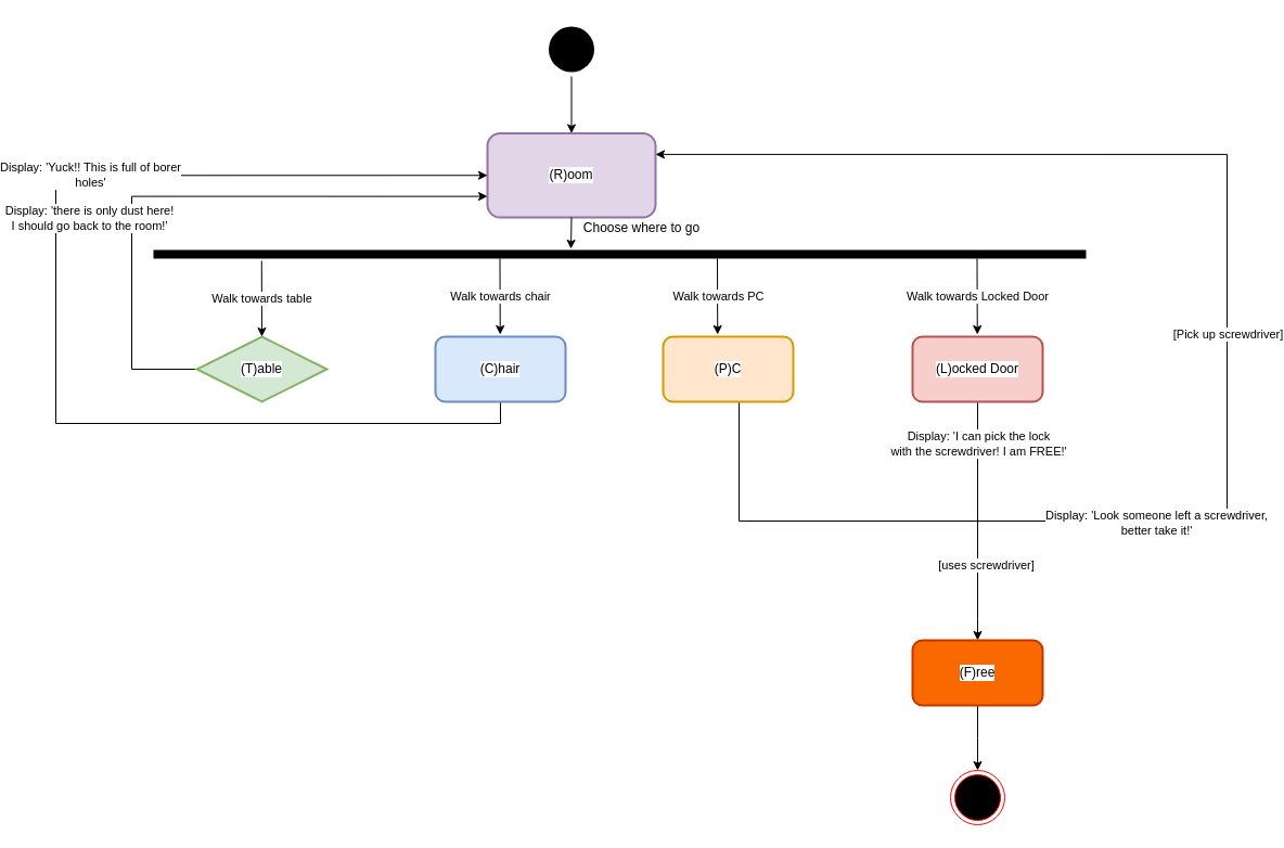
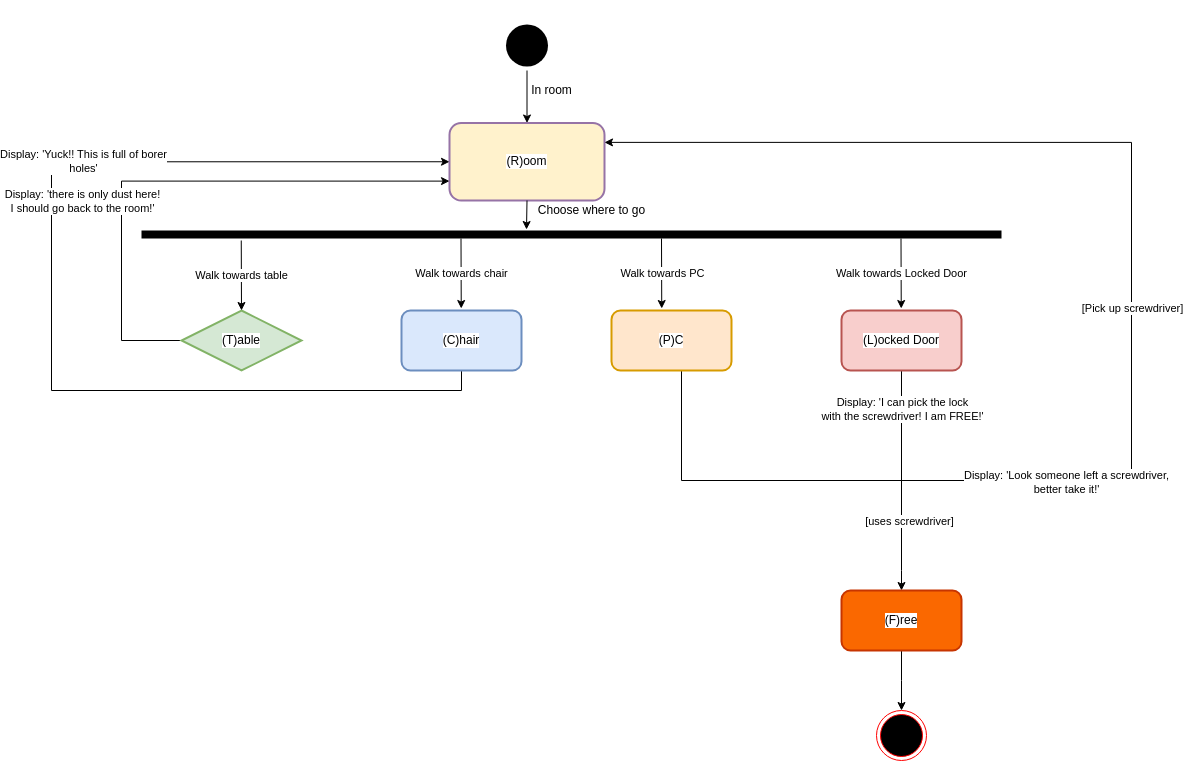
  <mxCell id="0" />
  <mxCell id="1" parent="0" />
  <mxCell id="2" style="edgeStyle=orthogonalEdgeStyle;rounded=0;orthogonalLoop=1;jettySize=auto;html=1;entryX=0.5;entryY=0;entryDx=0;entryDy=0;" edge="1" parent="1" source="3" target="5"><mxGeometry relative="1" as="geometry" /></mxCell>
  <mxCell id="3" value="" style="ellipse;html=1;shape=startState;fillColor=#000000;labelBackgroundColor=#ffffff;strokeColor=none;" vertex="1" parent="1"><mxGeometry x="470.5" y="20" width="50" height="50" as="geometry" /></mxCell>
  <mxCell id="4" value="" style="line;strokeWidth=8;fillColor=none;align=left;verticalAlign=middle;spacingTop=-1;spacingLeft=3;spacingRight=3;rotatable=0;labelPosition=right;points=[];portConstraint=eastwest;labelBackgroundColor=#ffffff;" vertex="1" parent="1"><mxGeometry x="110" y="230" width="860" height="8" as="geometry" /></mxCell>
- <mxCell id="5" value="(R)oom" style="rounded=1;whiteSpace=wrap;html=1;labelBackgroundColor=#ffffff;strokeColor=#9673a6;strokeWidth=2;fillColor=#e1d5e7;" vertex="1" parent="1"><mxGeometry x="418" y="122.5" width="155" height="77.5" as="geometry" /></mxCell>
+ <mxCell id="5" value="(R)oom" style="rounded=1;whiteSpace=wrap;html=1;labelBackgroundColor=#ffffff;strokeColor=#9673a6;strokeWidth=2;fillColor=#fff2cc;" vertex="1" parent="1"><mxGeometry x="418" y="122.5" width="155" height="77.5" as="geometry" /></mxCell>
  <mxCell id="6" value="" style="endArrow=classic;html=1;exitX=0.5;exitY=1;exitDx=0;exitDy=0;" edge="1" parent="1" source="5"><mxGeometry width="50" height="50" relative="1" as="geometry"><mxPoint x="420" y="320" as="sourcePoint" /><mxPoint x="495" y="229" as="targetPoint" /></mxGeometry></mxCell>
  <mxCell id="7" style="edgeStyle=orthogonalEdgeStyle;rounded=0;orthogonalLoop=1;jettySize=auto;html=1;entryX=0;entryY=0.5;entryDx=0;entryDy=0;" edge="1" parent="1" source="9" target="5"><mxGeometry relative="1" as="geometry"><mxPoint x="435" y="140" as="targetPoint" /><Array as="points"><mxPoint x="430" y="390" /><mxPoint x="20" y="390" /><mxPoint x="20" y="161" /></Array></mxGeometry></mxCell>
  <mxCell id="8" value="Display: 'Yuck!! This is full of borer&lt;br&gt;holes'" style="edgeLabel;html=1;align=center;verticalAlign=middle;resizable=0;points=[];" vertex="1" connectable="0" parent="7"><mxGeometry x="0.304" y="1" relative="1" as="geometry"><mxPoint x="1" as="offset" /></mxGeometry></mxCell>
  <mxCell id="9" value="(C)hair" style="rounded=1;whiteSpace=wrap;html=1;labelBackgroundColor=#ffffff;strokeColor=#6c8ebf;strokeWidth=2;fillColor=#dae8fc;" vertex="1" parent="1"><mxGeometry x="370" y="310" width="120" height="60" as="geometry" /></mxCell>
  <mxCell id="10" style="edgeStyle=orthogonalEdgeStyle;rounded=0;orthogonalLoop=1;jettySize=auto;html=1;entryX=0;entryY=0.75;entryDx=0;entryDy=0;" edge="1" parent="1" source="12" target="5"><mxGeometry relative="1" as="geometry"><Array as="points"><mxPoint x="90" y="340" /><mxPoint x="90" y="181" /></Array></mxGeometry></mxCell>
  <mxCell id="11" value="Display: 'there is only dust here!&lt;br&gt;I should go back to the room!'" style="edgeLabel;html=1;align=center;verticalAlign=middle;resizable=0;points=[];" vertex="1" connectable="0" parent="10"><mxGeometry x="-0.263" y="2" relative="1" as="geometry"><mxPoint x="-38" y="2" as="offset" /></mxGeometry></mxCell>
  <mxCell id="12" value="(T)able" style="rhombus;whiteSpace=wrap;html=1;labelBackgroundColor=#ffffff;strokeColor=#82b366;strokeWidth=2;fillColor=#d5e8d4;" vertex="1" parent="1"><mxGeometry x="150" y="310" width="120" height="60" as="geometry" /></mxCell>
  <mxCell id="13" style="edgeStyle=orthogonalEdgeStyle;rounded=0;orthogonalLoop=1;jettySize=auto;html=1;" edge="1" parent="1" source="16"><mxGeometry relative="1" as="geometry"><mxPoint x="870" y="590" as="targetPoint" /><Array as="points"><mxPoint x="870" y="570" /><mxPoint x="870" y="570" /></Array></mxGeometry></mxCell>
  <mxCell id="14" value="Display: 'I can pick the lock&lt;br&gt;with the screwdriver! I am FREE!'" style="edgeLabel;html=1;align=center;verticalAlign=middle;resizable=0;points=[];" vertex="1" connectable="0" parent="13"><mxGeometry x="-0.657" relative="1" as="geometry"><mxPoint as="offset" /></mxGeometry></mxCell>
  <mxCell id="15" value="[uses screwdriver]" style="edgeLabel;html=1;align=center;verticalAlign=middle;resizable=0;points=[];" vertex="1" connectable="0" parent="13"><mxGeometry x="0.146" y="7" relative="1" as="geometry"><mxPoint y="24.12" as="offset" /></mxGeometry></mxCell>
  <mxCell id="16" value="(L)ocked Door" style="rounded=1;whiteSpace=wrap;html=1;labelBackgroundColor=#ffffff;strokeColor=#b85450;strokeWidth=2;fillColor=#f8cecc;" vertex="1" parent="1"><mxGeometry x="810" y="310" width="120" height="60" as="geometry" /></mxCell>
  <mxCell id="17" style="edgeStyle=orthogonalEdgeStyle;rounded=0;orthogonalLoop=1;jettySize=auto;html=1;exitX=0.5;exitY=1;exitDx=0;exitDy=0;entryX=1;entryY=0.25;entryDx=0;entryDy=0;" edge="1" parent="1" target="5"><mxGeometry relative="1" as="geometry"><mxPoint x="670" y="370" as="sourcePoint" /><mxPoint x="600" y="142" as="targetPoint" /><Array as="points"><mxPoint x="650" y="370" /><mxPoint x="650" y="480" /><mxPoint x="1100" y="480" /><mxPoint x="1100" y="142" /></Array></mxGeometry></mxCell>
  <mxCell id="18" value="Display: 'Look someone left a screwdriver,&lt;br&gt;better take it!'" style="edgeLabel;html=1;align=center;verticalAlign=middle;resizable=0;points=[];" vertex="1" connectable="0" parent="17"><mxGeometry x="-0.288" y="-1" relative="1" as="geometry"><mxPoint as="offset" /></mxGeometry></mxCell>
  <mxCell id="19" value="[Pick up screwdriver]" style="edgeLabel;html=1;align=center;verticalAlign=middle;resizable=0;points=[];" vertex="1" connectable="0" parent="17"><mxGeometry x="0.041" relative="1" as="geometry"><mxPoint y="-1" as="offset" /></mxGeometry></mxCell>
  <mxCell id="20" value="(P)C" style="rounded=1;whiteSpace=wrap;html=1;labelBackgroundColor=#ffffff;strokeColor=#d79b00;strokeWidth=2;fillColor=#ffe6cc;" vertex="1" parent="1"><mxGeometry x="580" y="310" width="120" height="60" as="geometry" /></mxCell>
  <mxCell id="21" value="" style="endArrow=classic;html=1;entryX=0.5;entryY=0;entryDx=0;entryDy=0;exitX=0.116;exitY=1.25;exitDx=0;exitDy=0;exitPerimeter=0;" edge="1" parent="1" source="4" target="12"><mxGeometry relative="1" as="geometry"><mxPoint x="160" y="238" as="sourcePoint" /><mxPoint x="260" y="238" as="targetPoint" /></mxGeometry></mxCell>
  <mxCell id="22" value="Walk towards table" style="edgeLabel;resizable=0;html=1;align=center;verticalAlign=middle;" connectable="0" vertex="1" parent="21"><mxGeometry relative="1" as="geometry" /></mxCell>
  <mxCell id="23" value="" style="endArrow=classic;html=1;entryX=0.5;entryY=0;entryDx=0;entryDy=0;exitX=0.116;exitY=1.25;exitDx=0;exitDy=0;exitPerimeter=0;" edge="1" parent="1"><mxGeometry relative="1" as="geometry"><mxPoint x="429.5" y="238" as="sourcePoint" /><mxPoint x="429.74" y="308" as="targetPoint" /></mxGeometry></mxCell>
  <mxCell id="24" value="Walk towards chair" style="edgeLabel;resizable=0;html=1;align=center;verticalAlign=middle;" connectable="0" vertex="1" parent="23"><mxGeometry relative="1" as="geometry" /></mxCell>
  <mxCell id="25" value="" style="endArrow=classic;html=1;entryX=0.5;entryY=0;entryDx=0;entryDy=0;exitX=0.116;exitY=1.25;exitDx=0;exitDy=0;exitPerimeter=0;" edge="1" parent="1"><mxGeometry relative="1" as="geometry"><mxPoint x="630" y="238" as="sourcePoint" /><mxPoint x="630.24" y="308" as="targetPoint" /></mxGeometry></mxCell>
  <mxCell id="26" value="Walk towards PC" style="edgeLabel;resizable=0;html=1;align=center;verticalAlign=middle;" connectable="0" vertex="1" parent="25"><mxGeometry relative="1" as="geometry" /></mxCell>
  <mxCell id="27" value="" style="endArrow=classic;html=1;entryX=0.5;entryY=0;entryDx=0;entryDy=0;exitX=0.116;exitY=1.25;exitDx=0;exitDy=0;exitPerimeter=0;" edge="1" parent="1"><mxGeometry relative="1" as="geometry"><mxPoint x="869.5" y="238" as="sourcePoint" /><mxPoint x="869.74" y="308" as="targetPoint" /></mxGeometry></mxCell>
  <mxCell id="28" value="Walk towards Locked Door" style="edgeLabel;resizable=0;html=1;align=center;verticalAlign=middle;" connectable="0" vertex="1" parent="27"><mxGeometry relative="1" as="geometry" /></mxCell>
+ <mxCell id="29" value="In room" style="text;html=1;align=center;verticalAlign=middle;resizable=0;points=[];autosize=1;" vertex="1" parent="1"><mxGeometry x="490" y="80" width="60" height="20" as="geometry" /></mxCell>
  <mxCell id="30" value="Choose where to go" style="text;html=1;align=center;verticalAlign=middle;resizable=0;points=[];autosize=1;" vertex="1" parent="1"><mxGeometry x="500" y="200" width="120" height="20" as="geometry" /></mxCell>
  <mxCell id="31" style="edgeStyle=orthogonalEdgeStyle;rounded=0;orthogonalLoop=1;jettySize=auto;html=1;" edge="1" parent="1" source="32"><mxGeometry relative="1" as="geometry"><mxPoint x="870" y="710" as="targetPoint" /></mxGeometry></mxCell>
  <mxCell id="32" value="&lt;font color=&quot;#030000&quot;&gt;(F)ree&lt;/font&gt;" style="rounded=1;whiteSpace=wrap;html=1;labelBackgroundColor=#ffffff;strokeColor=#C73500;strokeWidth=2;fillColor=#fa6800;fontColor=#ffffff;" vertex="1" parent="1"><mxGeometry x="810" y="590" width="120" height="60" as="geometry" /></mxCell>
  <mxCell id="33" value="" style="ellipse;html=1;shape=endState;fillColor=#000000;strokeColor=#ff0000;" vertex="1" parent="1"><mxGeometry x="845" y="710" width="50" height="50" as="geometry" /></mxCell>
